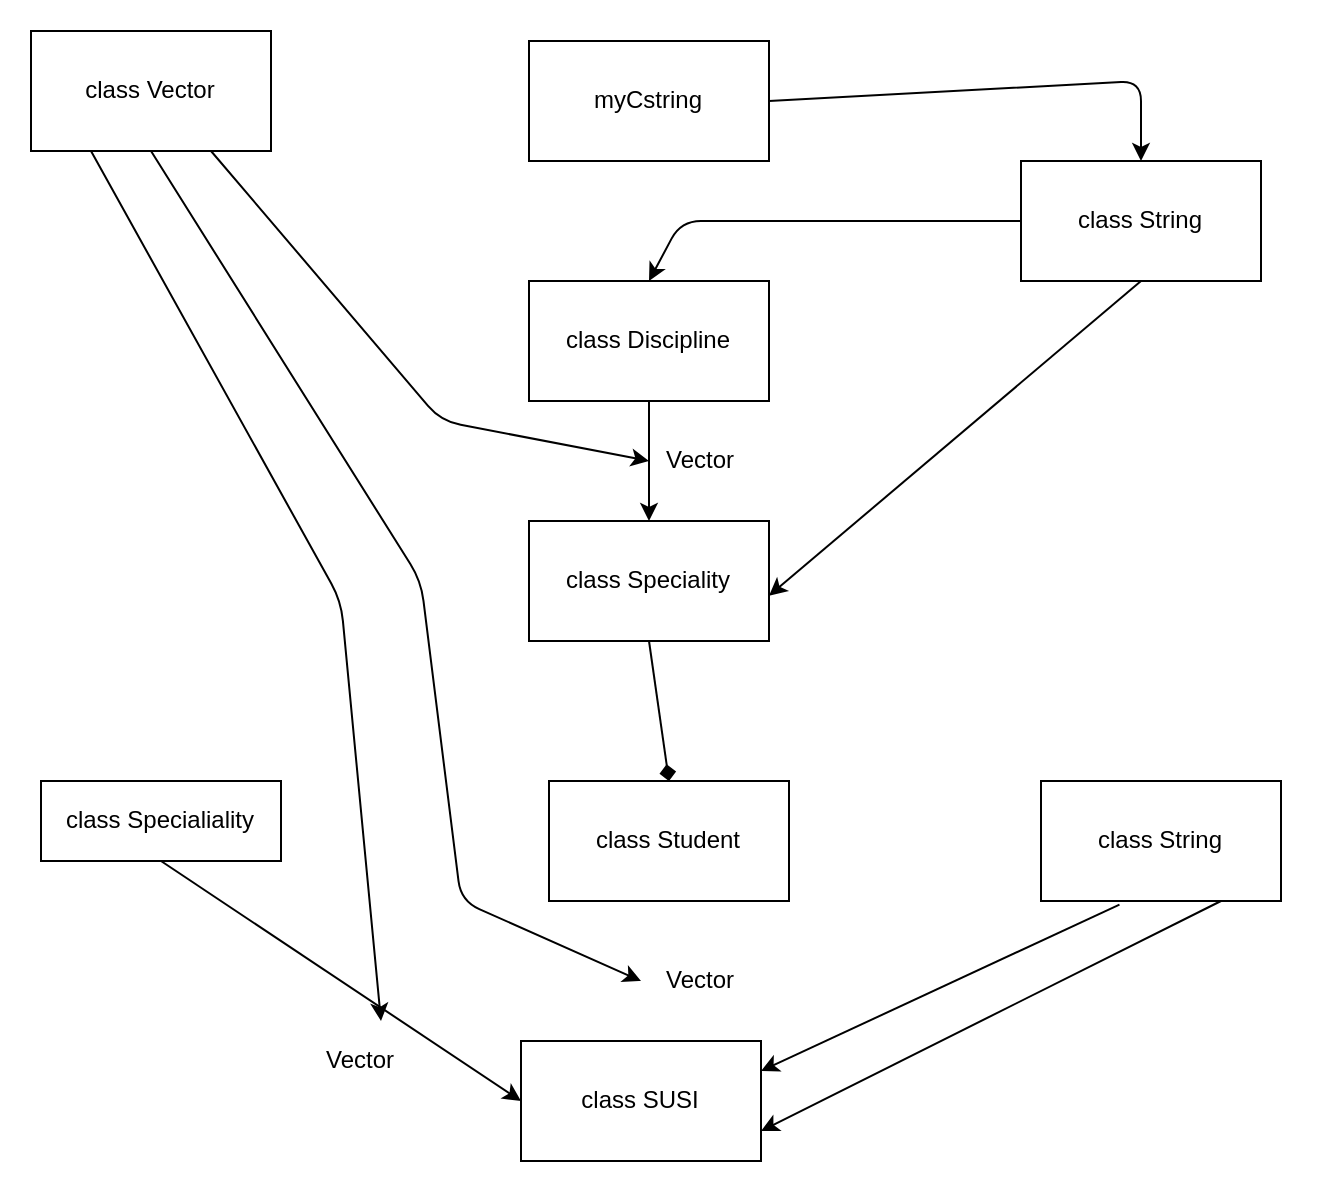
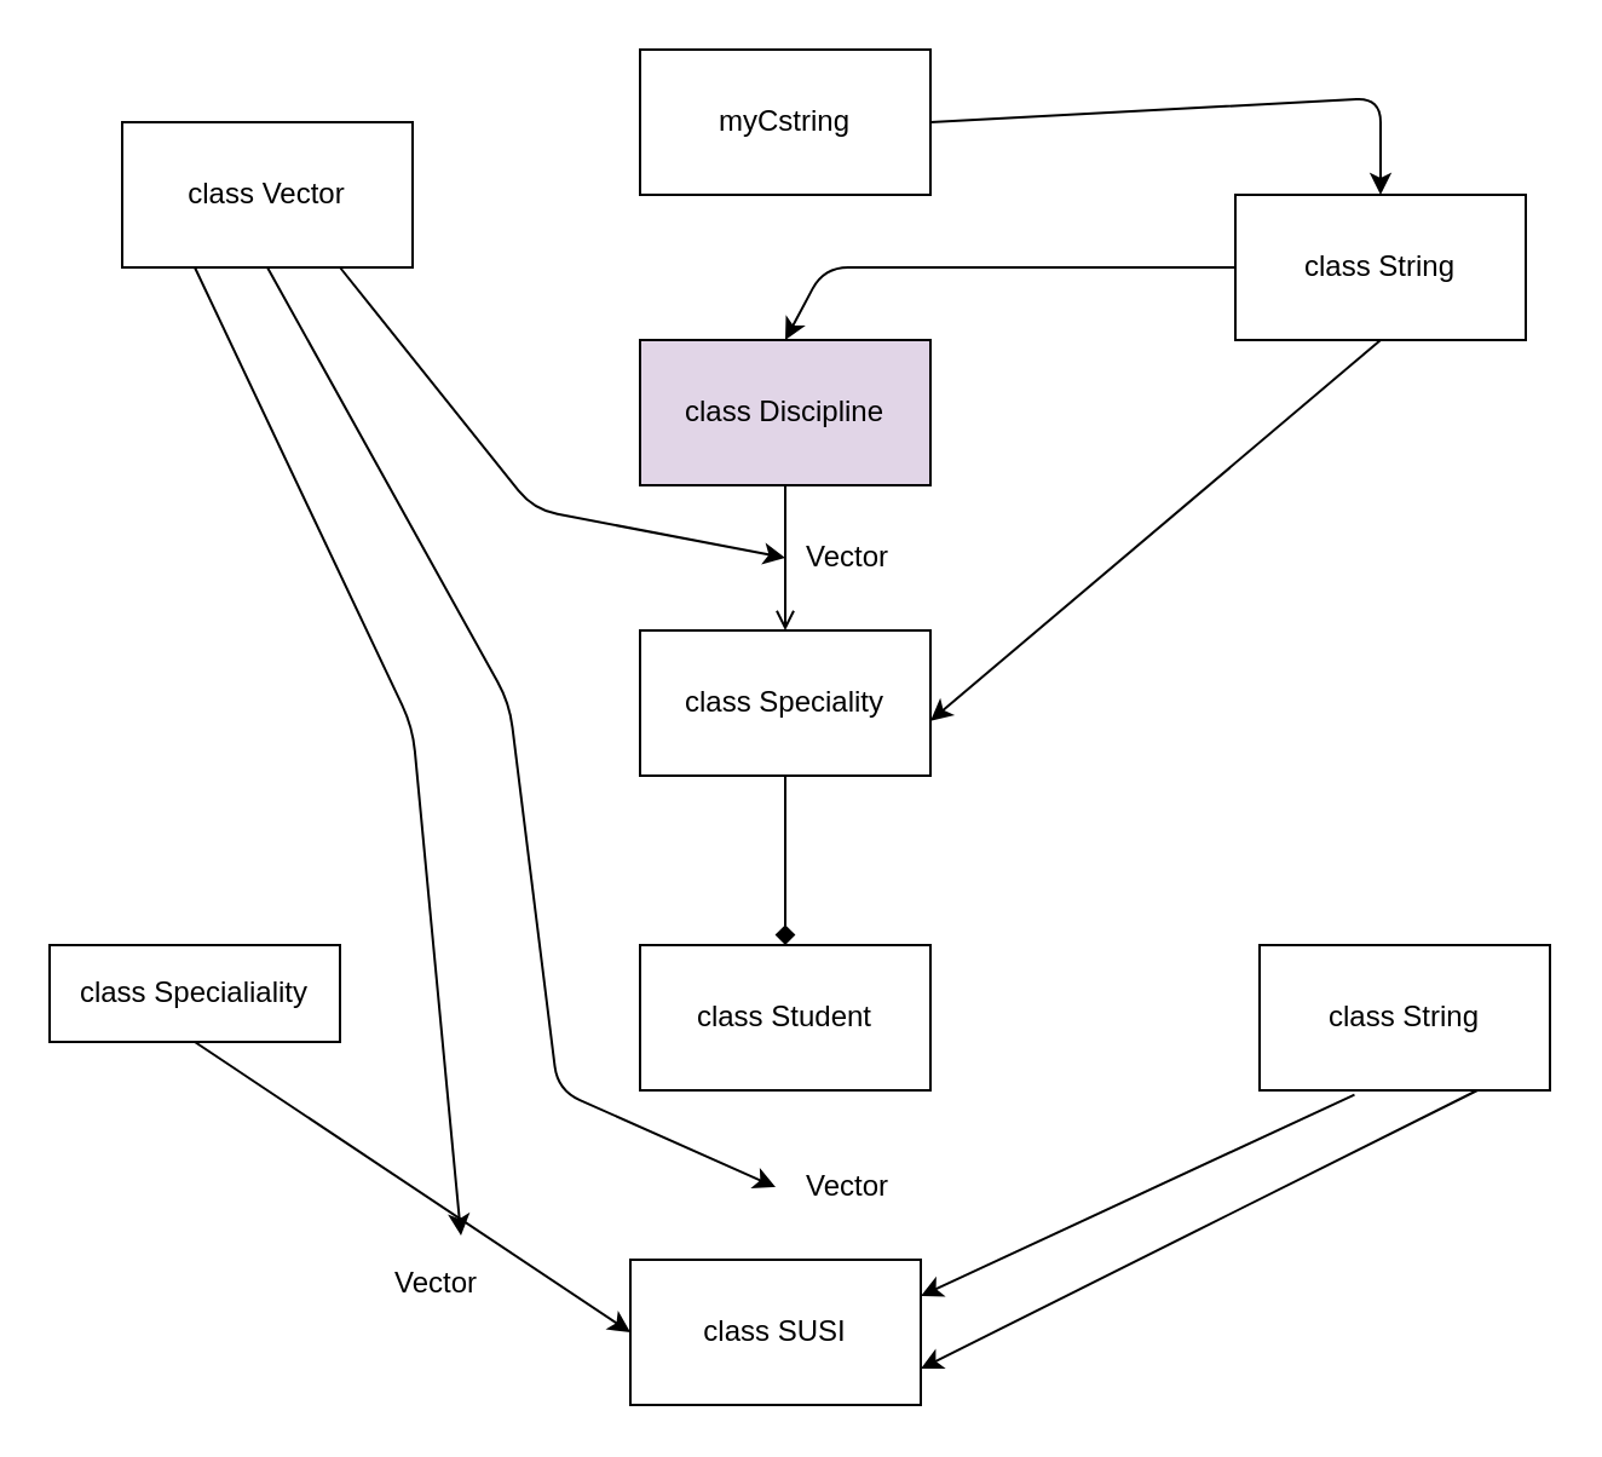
  <mxCell id="0" />
  <mxCell id="1" parent="0" />
- <mxCell id="2" value="class Vector" style="rounded=0;whiteSpace=wrap;html=1;" parent="1" vertex="1"><mxGeometry x="15" y="15" width="120" height="60" as="geometry" /></mxCell>
+ <mxCell id="2" value="class Vector" style="rounded=0;whiteSpace=wrap;html=1;" parent="1" vertex="1"><mxGeometry x="50" y="50" width="120" height="60" as="geometry" /></mxCell>
  <mxCell id="3" value="class String" style="rounded=0;whiteSpace=wrap;html=1;" parent="1" vertex="1"><mxGeometry x="510" y="80" width="120" height="60" as="geometry" /></mxCell>
- <mxCell id="4" value="class Discipline" style="rounded=0;whiteSpace=wrap;html=1;" parent="1" vertex="1"><mxGeometry x="264" y="140" width="120" height="60" as="geometry" /></mxCell>
- <mxCell id="5" value="class Student" style="rounded=0;whiteSpace=wrap;html=1;" parent="1" vertex="1"><mxGeometry x="274" y="390" width="120" height="60" as="geometry" /></mxCell>
+ <mxCell id="4" value="class Discipline" style="rounded=0;whiteSpace=wrap;html=1;fillColor=#e1d5e7;" parent="1" vertex="1"><mxGeometry x="264" y="140" width="120" height="60" as="geometry" /></mxCell>
+ <mxCell id="5" value="class Student" style="rounded=0;whiteSpace=wrap;html=1;" parent="1" vertex="1"><mxGeometry x="264" y="390" width="120" height="60" as="geometry" /></mxCell>
  <mxCell id="6" value="class Speciality" style="rounded=0;whiteSpace=wrap;html=1;" parent="1" vertex="1"><mxGeometry x="264" y="260" width="120" height="60" as="geometry" /></mxCell>
  <mxCell id="7" value="" style="endArrow=classic;html=1;exitX=0.75;exitY=1;exitDx=0;exitDy=0;" parent="1" source="2" edge="1"><mxGeometry width="50" height="50" relative="1" as="geometry"><mxPoint x="330" y="310" as="sourcePoint" /><mxPoint x="324" y="230" as="targetPoint" /><Array as="points"><mxPoint x="220" y="210" /></Array></mxGeometry></mxCell>
  <mxCell id="8" value="" style="endArrow=classic;html=1;exitX=0.5;exitY=1;exitDx=0;exitDy=0;entryX=1;entryY=0.623;entryDx=0;entryDy=0;entryPerimeter=0;" parent="1" source="3" target="6" edge="1"><mxGeometry width="50" height="50" relative="1" as="geometry"><mxPoint x="330" y="310" as="sourcePoint" /><mxPoint x="380" y="260" as="targetPoint" /></mxGeometry></mxCell>
  <mxCell id="9" value="" style="endArrow=diamond;html=1;exitX=0.5;exitY=1;exitDx=0;exitDy=0;entryX=0.5;entryY=0;entryDx=0;entryDy=0;" parent="1" source="6" target="5" edge="1"><mxGeometry width="50" height="50" relative="1" as="geometry"><mxPoint x="330" y="310" as="sourcePoint" /><mxPoint x="380" y="260" as="targetPoint" /></mxGeometry></mxCell>
  <mxCell id="10" value="class SUSI" style="rounded=0;whiteSpace=wrap;html=1;" parent="1" vertex="1"><mxGeometry x="260" y="520" width="120" height="60" as="geometry" /></mxCell>
- <mxCell id="11" value="" style="endArrow=classic;html=1;exitX=0.5;exitY=1;exitDx=0;exitDy=0;" parent="1" source="4" target="6" edge="1"><mxGeometry width="50" height="50" relative="1" as="geometry"><mxPoint x="330" y="290" as="sourcePoint" /><mxPoint x="380" y="240" as="targetPoint" /><Array as="points" /></mxGeometry></mxCell>
+ <mxCell id="11" value="" style="endArrow=open;html=1;exitX=0.5;exitY=1;exitDx=0;exitDy=0;" parent="1" source="4" target="6" edge="1"><mxGeometry width="50" height="50" relative="1" as="geometry"><mxPoint x="330" y="290" as="sourcePoint" /><mxPoint x="380" y="240" as="targetPoint" /><Array as="points" /></mxGeometry></mxCell>
  <mxCell id="12" value="" style="endArrow=classic;html=1;exitX=0;exitY=0.5;exitDx=0;exitDy=0;entryX=0.5;entryY=0;entryDx=0;entryDy=0;" parent="1" source="3" target="4" edge="1"><mxGeometry width="50" height="50" relative="1" as="geometry"><mxPoint x="330" y="340" as="sourcePoint" /><mxPoint x="380" y="290" as="targetPoint" /><Array as="points"><mxPoint x="340" y="110" /></Array></mxGeometry></mxCell>
  <mxCell id="13" value="class Specialiality" style="rounded=0;whiteSpace=wrap;html=1;" parent="1" vertex="1"><mxGeometry x="20" y="390" width="120" height="40" as="geometry" /></mxCell>
  <mxCell id="14" value="" style="endArrow=classic;html=1;exitX=0.5;exitY=1;exitDx=0;exitDy=0;entryX=0;entryY=0.5;entryDx=0;entryDy=0;" parent="1" source="13" target="10" edge="1"><mxGeometry width="50" height="50" relative="1" as="geometry"><mxPoint x="360" y="340" as="sourcePoint" /><mxPoint x="410" y="290" as="targetPoint" /></mxGeometry></mxCell>
  <mxCell id="15" value="myCstring" style="rounded=0;whiteSpace=wrap;html=1;" parent="1" vertex="1"><mxGeometry x="264" y="20" width="120" height="60" as="geometry" /></mxCell>
  <mxCell id="16" value="" style="endArrow=classic;html=1;exitX=1;exitY=0.5;exitDx=0;exitDy=0;entryX=0.5;entryY=0;entryDx=0;entryDy=0;" parent="1" source="15" target="3" edge="1"><mxGeometry width="50" height="50" relative="1" as="geometry"><mxPoint x="360" y="220" as="sourcePoint" /><mxPoint x="410" y="170" as="targetPoint" /><Array as="points"><mxPoint x="570" y="40" /></Array></mxGeometry></mxCell>
  <mxCell id="17" value="class String" style="rounded=0;whiteSpace=wrap;html=1;" vertex="1" parent="1"><mxGeometry x="520" y="390" width="120" height="60" as="geometry" /></mxCell>
  <mxCell id="18" value="" style="endArrow=classic;html=1;exitX=0.327;exitY=1.03;exitDx=0;exitDy=0;exitPerimeter=0;entryX=1;entryY=0.25;entryDx=0;entryDy=0;" edge="1" parent="1" source="17" target="10"><mxGeometry width="50" height="50" relative="1" as="geometry"><mxPoint x="360" y="390" as="sourcePoint" /><mxPoint x="410" y="340" as="targetPoint" /></mxGeometry></mxCell>
  <mxCell id="19" value="" style="endArrow=classic;html=1;exitX=0.75;exitY=1;exitDx=0;exitDy=0;entryX=1;entryY=0.75;entryDx=0;entryDy=0;" edge="1" parent="1" source="17" target="10"><mxGeometry width="50" height="50" relative="1" as="geometry"><mxPoint x="360" y="390" as="sourcePoint" /><mxPoint x="410" y="340" as="targetPoint" /></mxGeometry></mxCell>
  <mxCell id="20" value="Vector" style="text;html=1;strokeColor=none;fillColor=none;align=center;verticalAlign=middle;whiteSpace=wrap;rounded=0;" vertex="1" parent="1"><mxGeometry x="330" y="480" width="40" height="20" as="geometry" /></mxCell>
  <mxCell id="21" value="Vector" style="text;html=1;strokeColor=none;fillColor=none;align=center;verticalAlign=middle;whiteSpace=wrap;rounded=0;" vertex="1" parent="1"><mxGeometry x="160" y="520" width="40" height="20" as="geometry" /></mxCell>
  <mxCell id="22" style="edgeStyle=orthogonalEdgeStyle;rounded=0;orthogonalLoop=1;jettySize=auto;html=1;exitX=0.5;exitY=0;exitDx=0;exitDy=0;entryX=0.5;entryY=0;entryDx=0;entryDy=0;" edge="1" parent="1" source="21" target="21"><mxGeometry relative="1" as="geometry" /></mxCell>
  <mxCell id="23" value="" style="endArrow=classic;html=1;exitX=0.25;exitY=1;exitDx=0;exitDy=0;" edge="1" parent="1" source="2"><mxGeometry width="50" height="50" relative="1" as="geometry"><mxPoint x="300" y="340" as="sourcePoint" /><mxPoint x="190" y="510" as="targetPoint" /><Array as="points"><mxPoint x="170" y="300" /></Array></mxGeometry></mxCell>
  <mxCell id="24" value="" style="endArrow=classic;html=1;exitX=0.5;exitY=1;exitDx=0;exitDy=0;" edge="1" parent="1" source="2"><mxGeometry width="50" height="50" relative="1" as="geometry"><mxPoint x="300" y="340" as="sourcePoint" /><mxPoint x="320" y="490" as="targetPoint" /><Array as="points"><mxPoint x="210" y="290" /><mxPoint x="230" y="450" /></Array></mxGeometry></mxCell>
  <mxCell id="25" value="Vector" style="text;html=1;strokeColor=none;fillColor=none;align=center;verticalAlign=middle;whiteSpace=wrap;rounded=0;" vertex="1" parent="1"><mxGeometry x="330" y="220" width="40" height="20" as="geometry" /></mxCell>
